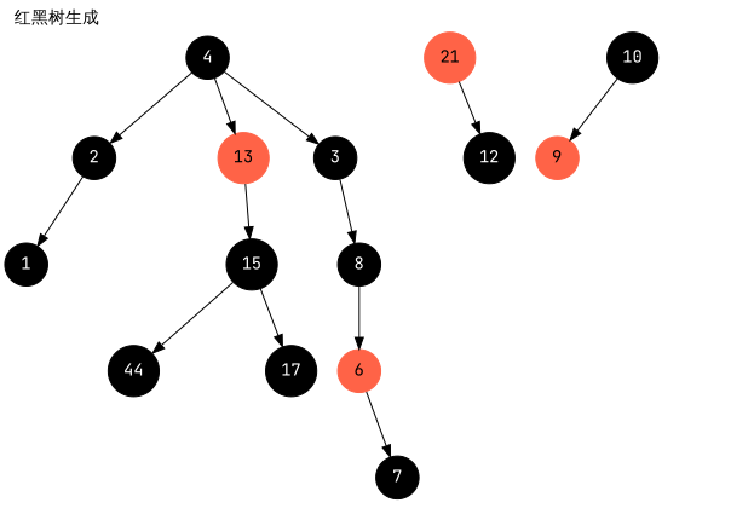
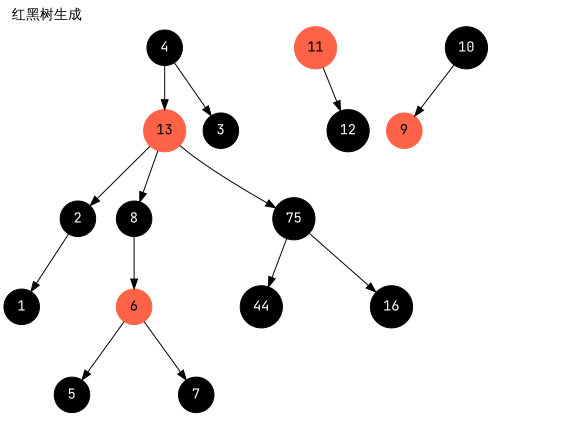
  digraph {
    fontname="JetBrains Mono"
    label="红黑树生成"
    labeljust=l
    labelloc=t
    node [color=black fontname="JetBrains Mono" shape=circle style=filled]
    edge [fontname="JetBrains Mono"]
    n0 [fontcolor=white label=4]
    n1 [fontcolor=white label=2]
    n5 [style=invis color=""]
    n6 [color=tomato label=13]
    n4 [fontcolor=white label=3]
    n2 [fontcolor=white label=1]
    n3 [style=invis color=""]
    n7 [fontcolor=white label=8]
    n20 [style=invis color=""]
-   n21 [fontcolor=white label=15]
+   n21 [fontcolor=white label=75]
    n8 [color=tomato label=6]
    n12 [style=invis color=""]
    n22 [fontcolor=white label=44]
    n23 [style=invis color=""]
-   n24 [fontcolor=white label=17]
+   n24 [fontcolor=white label=16]
+   n9 [fontcolor=white label=5]
    n10 [style=invis color=""]
    n11 [fontcolor=white label=7]
-   n13 [color=tomato label=21]
+   n13 [color=tomato label=11]
    n18 [style=invis color=""]
    n19 [fontcolor=white label=12]
    n14 [fontcolor=white label=10]
    n15 [color=tomato label=9]
    n16 [style=invis color=""]
    n17 [style=invis color=""]
-   n0 -> n1
+   n6 -> n1
    n0 -> n5 [style=invis]
    n0 -> n6
    n0 -> n4
    n1 -> n2
    n1 -> n3 [style=invis]
-   n4 -> n7
+   n6 -> n7
    n6 -> n20 [style=invis]
    n6 -> n21
    n7 -> n8
    n7 -> n12 [style=invis]
    n21 -> n22
    n21 -> n23 [style=invis]
    n21 -> n24
+   n8 -> n9
    n8 -> n10 [style=invis]
    n8 -> n11
    n13 -> n18 [style=invis]
    n13 -> n19
    n14 -> n15
    n14 -> n16 [style=invis]
    n14 -> n17 [style=invis]
  }
